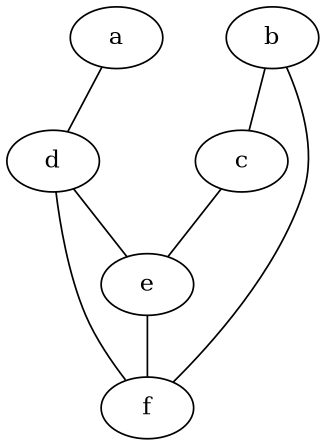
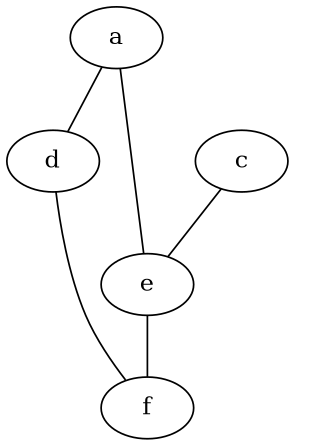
  graph {
    a
    d
-   b
    c
    f
    e
    a -- d
-   d -- e
-   b -- c
-   b -- f
+   a -- e
    c -- e
    f -- d
    e -- f
  }
